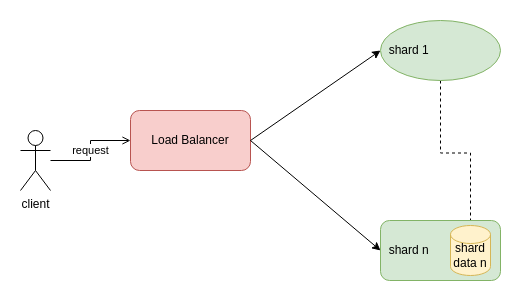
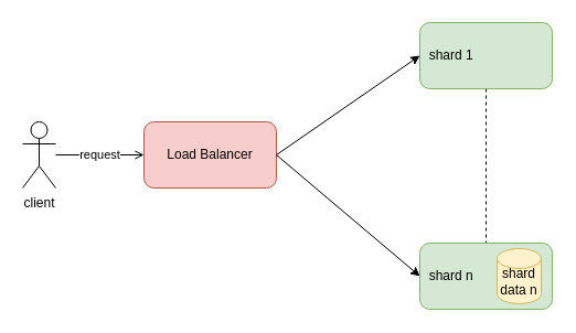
  <mxCell id="0" />
  <mxCell id="1" parent="0" />
  <mxCell id="2" value="Load Balancer" style="rounded=1;whiteSpace=wrap;html=1;fillColor=#f8cecc;strokeColor=#b85450;sketch=0;glass=0;shadow=0;" parent="1" vertex="1"><mxGeometry x="130" y="110" width="120" height="60" as="geometry" /></mxCell>
  <mxCell id="3" value="request" style="edgeStyle=orthogonalEdgeStyle;rounded=0;orthogonalLoop=1;jettySize=auto;html=1;endArrow=open;" parent="1" source="4" target="2" edge="1"><mxGeometry relative="1" as="geometry" /></mxCell>
- <mxCell id="4" value="client" style="shape=umlActor;verticalLabelPosition=bottom;verticalAlign=top;html=1;outlineConnect=0;" parent="1" vertex="1"><mxGeometry x="20" y="130" width="30" height="60" as="geometry" /></mxCell>
- <mxCell id="5" style="edgeStyle=orthogonalEdgeStyle;rounded=0;orthogonalLoop=1;jettySize=auto;html=1;dashed=1;endArrow=none;endFill=0;" parent="1" source="6" target="10" edge="1"><mxGeometry relative="1" as="geometry" /></mxCell>
- <mxCell id="6" value="&amp;nbsp; shard 1" style="ellipse;whiteSpace=wrap;html=1;fillColor=#d5e8d4;strokeColor=#82b366;sketch=0;shadow=0;align=left;" parent="1" vertex="1"><mxGeometry x="380" y="20" width="120" height="60" as="geometry" /></mxCell>
+ <mxCell id="4" value="client" style="shape=umlActor;verticalLabelPosition=bottom;verticalAlign=top;html=1;outlineConnect=0;" parent="1" vertex="1"><mxGeometry x="20" y="110" width="30" height="60" as="geometry" /></mxCell>
+ <mxCell id="5" style="edgeStyle=orthogonalEdgeStyle;rounded=0;orthogonalLoop=1;jettySize=auto;html=1;dashed=1;endArrow=none;endFill=0;" parent="1" source="6" target="7" edge="1"><mxGeometry relative="1" as="geometry" /></mxCell>
+ <mxCell id="6" value="&amp;nbsp; shard 1" style="rounded=1;whiteSpace=wrap;html=1;fillColor=#d5e8d4;strokeColor=#82b366;sketch=0;shadow=0;align=left;" parent="1" vertex="1"><mxGeometry x="380" y="20" width="120" height="60" as="geometry" /></mxCell>
  <mxCell id="7" value="&amp;nbsp; shard n" style="rounded=1;whiteSpace=wrap;html=1;fillColor=#d5e8d4;strokeColor=#82b366;sketch=0;shadow=0;align=left;" parent="1" vertex="1"><mxGeometry x="380" y="220" width="120" height="60" as="geometry" /></mxCell>
  <mxCell id="8" value="" style="endArrow=classic;html=1;shadow=0;exitX=1;exitY=0.5;exitDx=0;exitDy=0;entryX=0;entryY=0.5;entryDx=0;entryDy=0;" parent="1" source="2" target="6" edge="1"><mxGeometry width="50" height="50" relative="1" as="geometry"><mxPoint x="360" y="170" as="sourcePoint" /><mxPoint x="410" y="120" as="targetPoint" /></mxGeometry></mxCell>
  <mxCell id="9" value="" style="endArrow=classic;html=1;shadow=0;entryX=0;entryY=0.5;entryDx=0;entryDy=0;" parent="1" target="7" edge="1"><mxGeometry width="50" height="50" relative="1" as="geometry"><mxPoint x="250" y="140" as="sourcePoint" /><mxPoint x="340" y="60" as="targetPoint" /></mxGeometry></mxCell>
  <mxCell id="10" value="shard data n" style="shape=cylinder3;whiteSpace=wrap;boundedLbl=1;backgroundOutline=1;size=9;verticalAlign=bottom;html=1;fillColor=#fff2cc;strokeColor=#d6b656;" vertex="1" parent="1"><mxGeometry x="450" y="225" width="40" height="50" as="geometry" /></mxCell>
